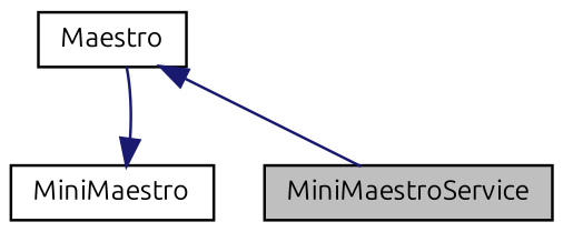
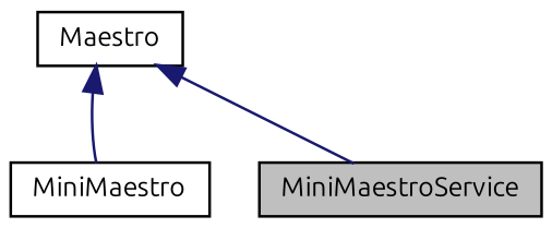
  digraph {
    fontname=Ubuntu
    node [color=black fillcolor=white fontname=Ubuntu fontsize=10 shape=record style=filled]
    edge [color=midnightblue dir=back fontname=Ubuntu fontsize=10 labelfontname=Helvetica labelfontsize=10 style=solid]
    n1 [fillcolor=grey75 fontcolor=black height=0.2 label=MiniMaestroService width=0.4]
    n2 [height=0.2 label=MiniMaestro width=0.4]
    n3 [height=0.2 label=Maestro width=0.4]
    n3 -> n1
-   n2 -> n3
+   n3 -> n2
  }
